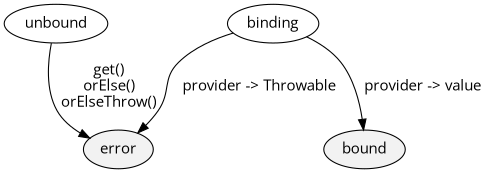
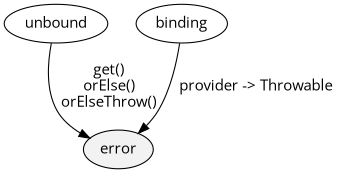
  digraph {
    fontname="Open Sans"
    node [fontname="Open Sans"]
    edge [fontname="Open Sans"]
    error [fillcolor=gray95 style=filled]
    unbound
-   bound [fillcolor=gray95 style=filled]
    binding
    unbound -> error [label=" get()\n orElse()\n orElseThrow()\n"]
    binding -> error [label=" provider -> Throwable"]
-   binding -> bound [label=" provider -> value"]
  }
